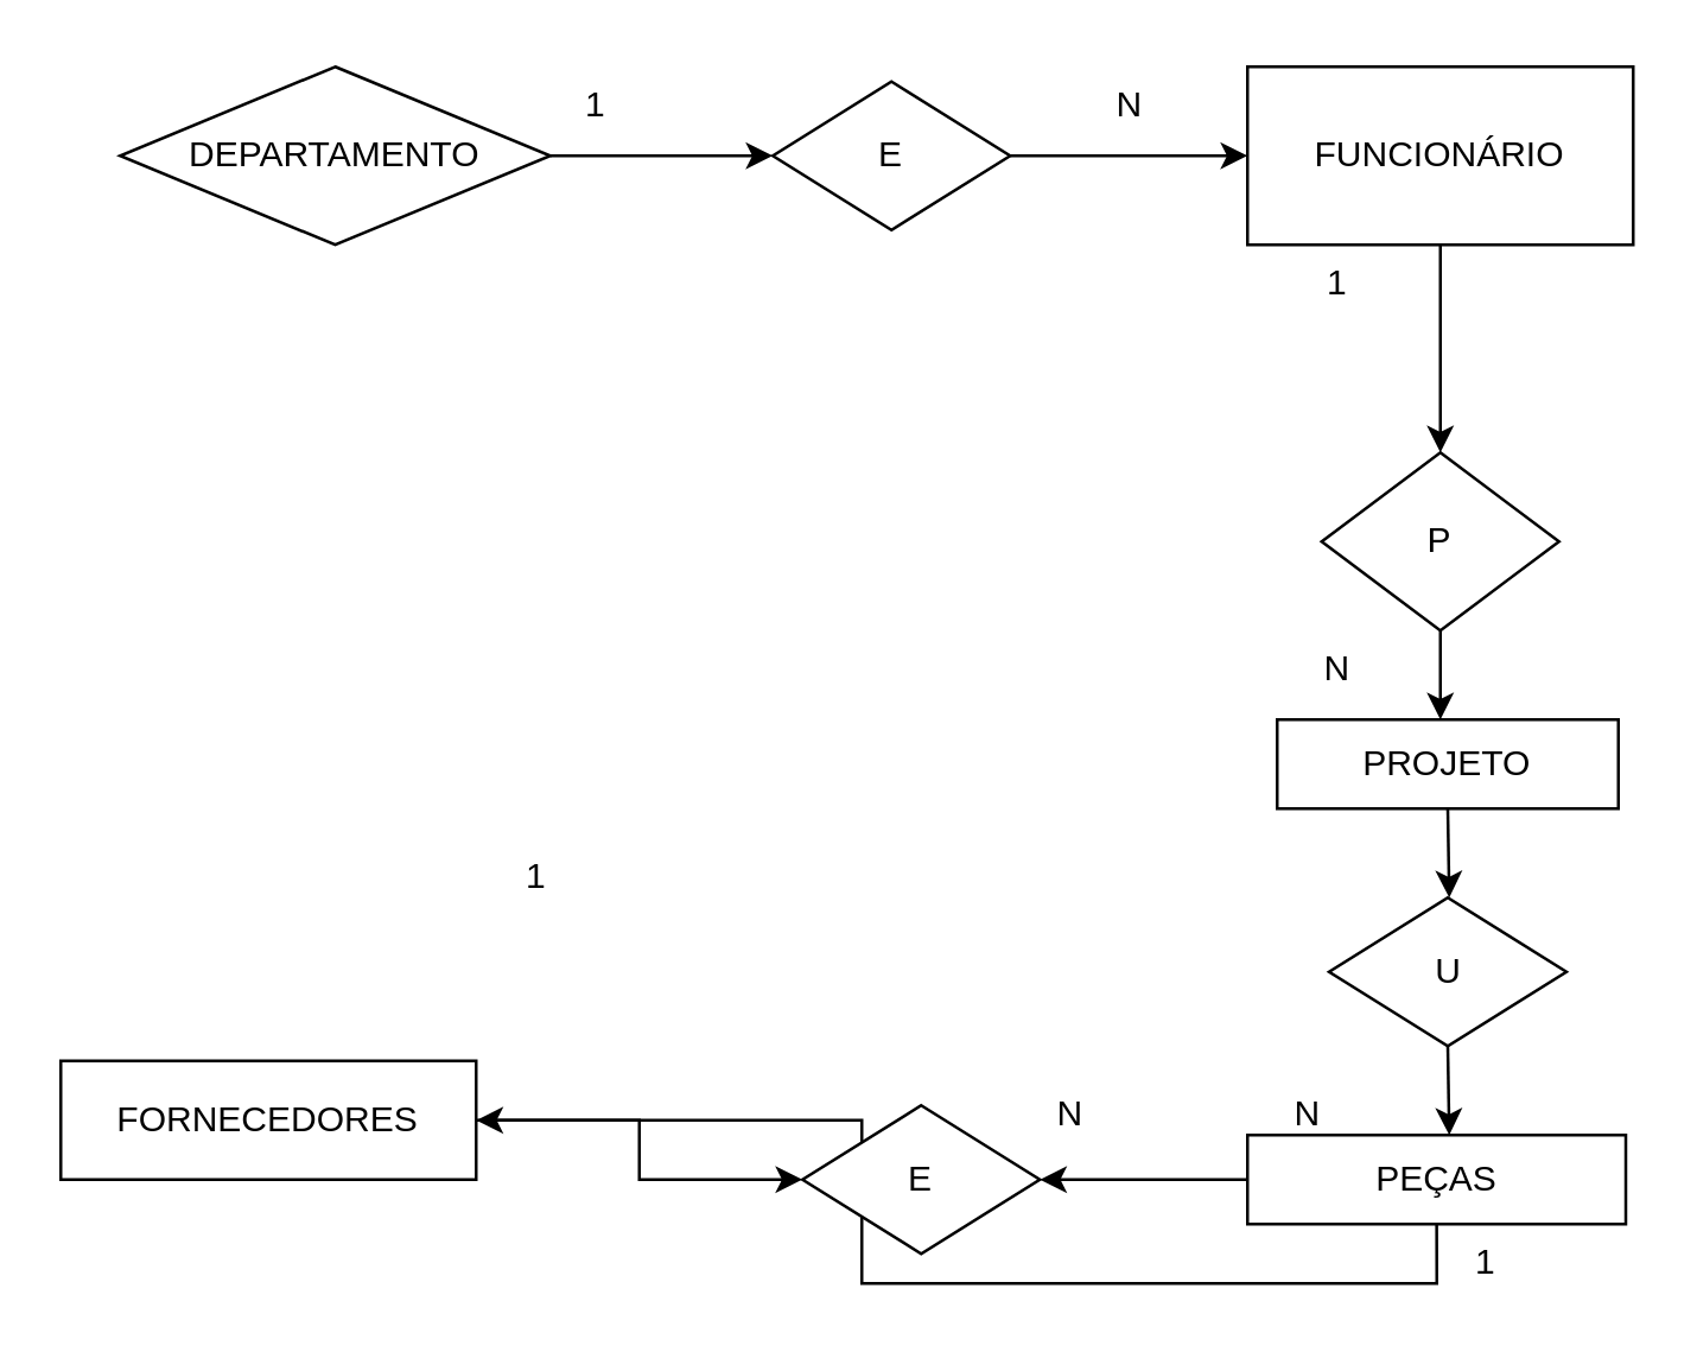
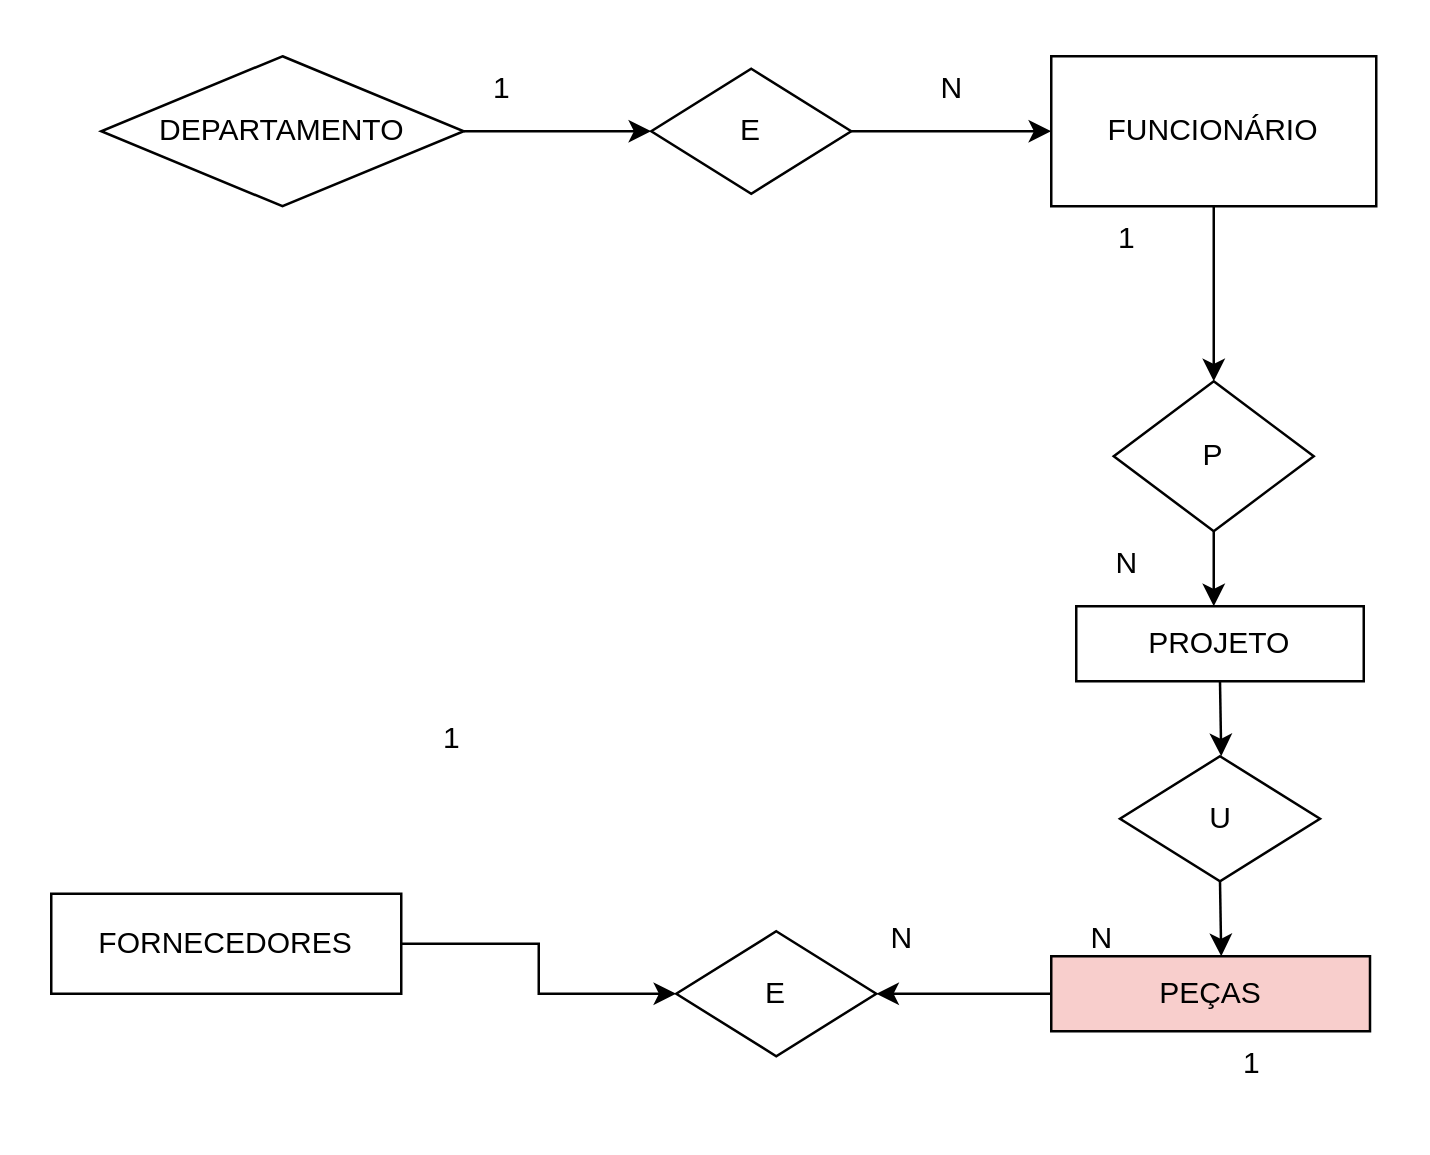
  <mxCell id="0" />
  <mxCell id="1" parent="0" />
  <mxCell id="2" style="edgeStyle=orthogonalEdgeStyle;rounded=0;orthogonalLoop=1;jettySize=auto;html=1;exitX=1;exitY=0.5;exitDx=0;exitDy=0;" edge="1" parent="1" source="3"><mxGeometry relative="1" as="geometry"><mxPoint x="260" y="52" as="targetPoint" /></mxGeometry></mxCell>
  <mxCell id="3" value="DEPARTAMENTO" style="rhombus;whiteSpace=wrap;html=1;" vertex="1" parent="1"><mxGeometry x="40" y="22" width="145" height="60" as="geometry" /></mxCell>
  <mxCell id="4" value="1" style="text;html=1;align=center;verticalAlign=middle;resizable=0;points=[];autosize=1;strokeColor=none;fillColor=none;" vertex="1" parent="1"><mxGeometry x="185" y="20" width="30" height="30" as="geometry" /></mxCell>
  <mxCell id="5" style="edgeStyle=orthogonalEdgeStyle;rounded=0;orthogonalLoop=1;jettySize=auto;html=1;exitX=1;exitY=0.5;exitDx=0;exitDy=0;" edge="1" parent="1" source="6"><mxGeometry relative="1" as="geometry"><mxPoint x="420" y="52" as="targetPoint" /></mxGeometry></mxCell>
  <mxCell id="6" value="E" style="rhombus;whiteSpace=wrap;html=1;" vertex="1" parent="1"><mxGeometry x="260" y="27" width="80" height="50" as="geometry" /></mxCell>
  <mxCell id="7" style="edgeStyle=orthogonalEdgeStyle;rounded=0;orthogonalLoop=1;jettySize=auto;html=1;exitX=0.5;exitY=1;exitDx=0;exitDy=0;" edge="1" parent="1" source="8"><mxGeometry relative="1" as="geometry"><mxPoint x="485" y="152" as="targetPoint" /></mxGeometry></mxCell>
  <mxCell id="8" value="FUNCIONÁRIO" style="rounded=0;whiteSpace=wrap;html=1;" vertex="1" parent="1"><mxGeometry x="420" y="22" width="130" height="60" as="geometry" /></mxCell>
  <mxCell id="9" style="edgeStyle=orthogonalEdgeStyle;rounded=0;orthogonalLoop=1;jettySize=auto;html=1;exitX=0.5;exitY=1;exitDx=0;exitDy=0;" edge="1" parent="1" source="10"><mxGeometry relative="1" as="geometry"><mxPoint x="485" y="242" as="targetPoint" /></mxGeometry></mxCell>
  <mxCell id="10" value="P" style="rhombus;whiteSpace=wrap;html=1;" vertex="1" parent="1"><mxGeometry x="445" y="152" width="80" height="60" as="geometry" /></mxCell>
  <mxCell id="11" style="edgeStyle=orthogonalEdgeStyle;rounded=0;orthogonalLoop=1;jettySize=auto;html=1;exitX=0.5;exitY=1;exitDx=0;exitDy=0;" edge="1" parent="1" source="13"><mxGeometry relative="1" as="geometry"><mxPoint x="488" y="272" as="targetPoint" /></mxGeometry></mxCell>
  <mxCell id="12" style="edgeStyle=orthogonalEdgeStyle;rounded=0;orthogonalLoop=1;jettySize=auto;html=1;exitX=0.5;exitY=1;exitDx=0;exitDy=0;" edge="1" parent="1" source="13"><mxGeometry relative="1" as="geometry"><mxPoint x="488" y="302" as="targetPoint" /></mxGeometry></mxCell>
  <mxCell id="13" value="PROJETO" style="rounded=0;whiteSpace=wrap;html=1;" vertex="1" parent="1"><mxGeometry x="430" y="242" width="115" height="30" as="geometry" /></mxCell>
  <mxCell id="14" style="edgeStyle=orthogonalEdgeStyle;rounded=0;orthogonalLoop=1;jettySize=auto;html=1;exitX=0.5;exitY=1;exitDx=0;exitDy=0;" edge="1" parent="1" source="13" target="13"><mxGeometry relative="1" as="geometry" /></mxCell>
  <mxCell id="15" style="edgeStyle=orthogonalEdgeStyle;rounded=0;orthogonalLoop=1;jettySize=auto;html=1;exitX=0.5;exitY=1;exitDx=0;exitDy=0;" edge="1" parent="1" source="16"><mxGeometry relative="1" as="geometry"><mxPoint x="488" y="382" as="targetPoint" /></mxGeometry></mxCell>
  <mxCell id="16" value="U" style="rhombus;whiteSpace=wrap;html=1;" vertex="1" parent="1"><mxGeometry x="447.5" y="302" width="80" height="50" as="geometry" /></mxCell>
- <mxCell id="17" style="edgeStyle=orthogonalEdgeStyle;rounded=0;orthogonalLoop=1;jettySize=auto;html=1;exitX=0.5;exitY=1;exitDx=0;exitDy=0;" edge="1" parent="1" source="19" target="21"><mxGeometry relative="1" as="geometry"><mxPoint x="80" y="292" as="targetPoint" /></mxGeometry></mxCell>
  <mxCell id="18" style="edgeStyle=orthogonalEdgeStyle;rounded=0;orthogonalLoop=1;jettySize=auto;html=1;exitX=0;exitY=0.5;exitDx=0;exitDy=0;" edge="1" parent="1" source="19"><mxGeometry relative="1" as="geometry"><mxPoint x="350" y="397" as="targetPoint" /></mxGeometry></mxCell>
- <mxCell id="19" value="PEÇAS" style="rounded=0;whiteSpace=wrap;html=1;" vertex="1" parent="1"><mxGeometry x="420" y="382" width="127.5" height="30" as="geometry" /></mxCell>
+ <mxCell id="19" value="PEÇAS" style="rounded=0;whiteSpace=wrap;html=1;fillColor=#f8cecc;" vertex="1" parent="1"><mxGeometry x="420" y="382" width="127.5" height="30" as="geometry" /></mxCell>
  <mxCell id="20" style="edgeStyle=orthogonalEdgeStyle;rounded=0;orthogonalLoop=1;jettySize=auto;html=1;exitX=1;exitY=0.5;exitDx=0;exitDy=0;entryX=0;entryY=0.5;entryDx=0;entryDy=0;" edge="1" parent="1" source="21" target="22"><mxGeometry relative="1" as="geometry" /></mxCell>
  <mxCell id="21" value="FORNECEDORES" style="rounded=0;whiteSpace=wrap;html=1;" vertex="1" parent="1"><mxGeometry x="20" y="357" width="140" height="40" as="geometry" /></mxCell>
  <mxCell id="22" value="E" style="rhombus;whiteSpace=wrap;html=1;" vertex="1" parent="1"><mxGeometry x="270" y="372" width="80" height="50" as="geometry" /></mxCell>
  <mxCell id="23" value="1" style="text;html=1;align=center;verticalAlign=middle;resizable=0;points=[];autosize=1;strokeColor=none;fillColor=none;" vertex="1" parent="1"><mxGeometry x="165" y="280" width="30" height="30" as="geometry" /></mxCell>
  <mxCell id="24" value="N" style="text;html=1;align=center;verticalAlign=middle;resizable=0;points=[];autosize=1;strokeColor=none;fillColor=none;" vertex="1" parent="1"><mxGeometry x="345" y="360" width="30" height="30" as="geometry" /></mxCell>
  <mxCell id="25" value="N" style="text;html=1;align=center;verticalAlign=middle;resizable=0;points=[];autosize=1;strokeColor=none;fillColor=none;" vertex="1" parent="1"><mxGeometry x="425" y="360" width="30" height="30" as="geometry" /></mxCell>
  <mxCell id="26" value="N" style="text;html=1;align=center;verticalAlign=middle;resizable=0;points=[];autosize=1;strokeColor=none;fillColor=none;" vertex="1" parent="1"><mxGeometry x="435" y="210" width="30" height="30" as="geometry" /></mxCell>
  <mxCell id="27" value="1" style="text;html=1;align=center;verticalAlign=middle;resizable=0;points=[];autosize=1;strokeColor=none;fillColor=none;" vertex="1" parent="1"><mxGeometry x="435" y="80" width="30" height="30" as="geometry" /></mxCell>
  <mxCell id="28" value="N" style="text;html=1;align=center;verticalAlign=middle;resizable=0;points=[];autosize=1;strokeColor=none;fillColor=none;" vertex="1" parent="1"><mxGeometry x="365" y="20" width="30" height="30" as="geometry" /></mxCell>
  <mxCell id="29" value="1" style="text;html=1;align=center;verticalAlign=middle;resizable=0;points=[];autosize=1;strokeColor=none;fillColor=none;" vertex="1" parent="1"><mxGeometry x="485" y="410" width="30" height="30" as="geometry" /></mxCell>
